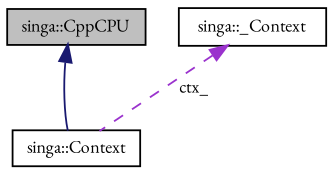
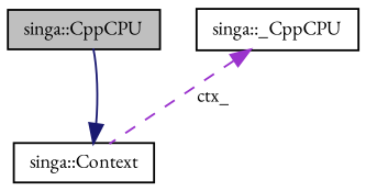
  digraph {
    fontname="EB Garamond"
    node [color=black fillcolor=white fontname="EB Garamond" fontsize=10 shape=record style=filled]
    edge [dir=back fontname="EB Garamond" fontsize=10 labelfontname=Helvetica labelfontsize=10]
    n1 [fillcolor=grey75 fontcolor=black height=0.2 label="singa::CppCPU" width=0.4]
    n2 [height=0.2 label="singa::Context" width=0.4]
-   n3 [height=0.2 label="singa::_Context" width=0.4]
-   n1 -> n2 [color=midnightblue style=solid]
+   n3 [height=0.2 label="singa::_CppCPU" width=0.4]
+   n2 -> n1 [color=midnightblue style=solid]
    n3 -> n2 [color=darkorchid3 label=" ctx_" style=dashed]
  }
